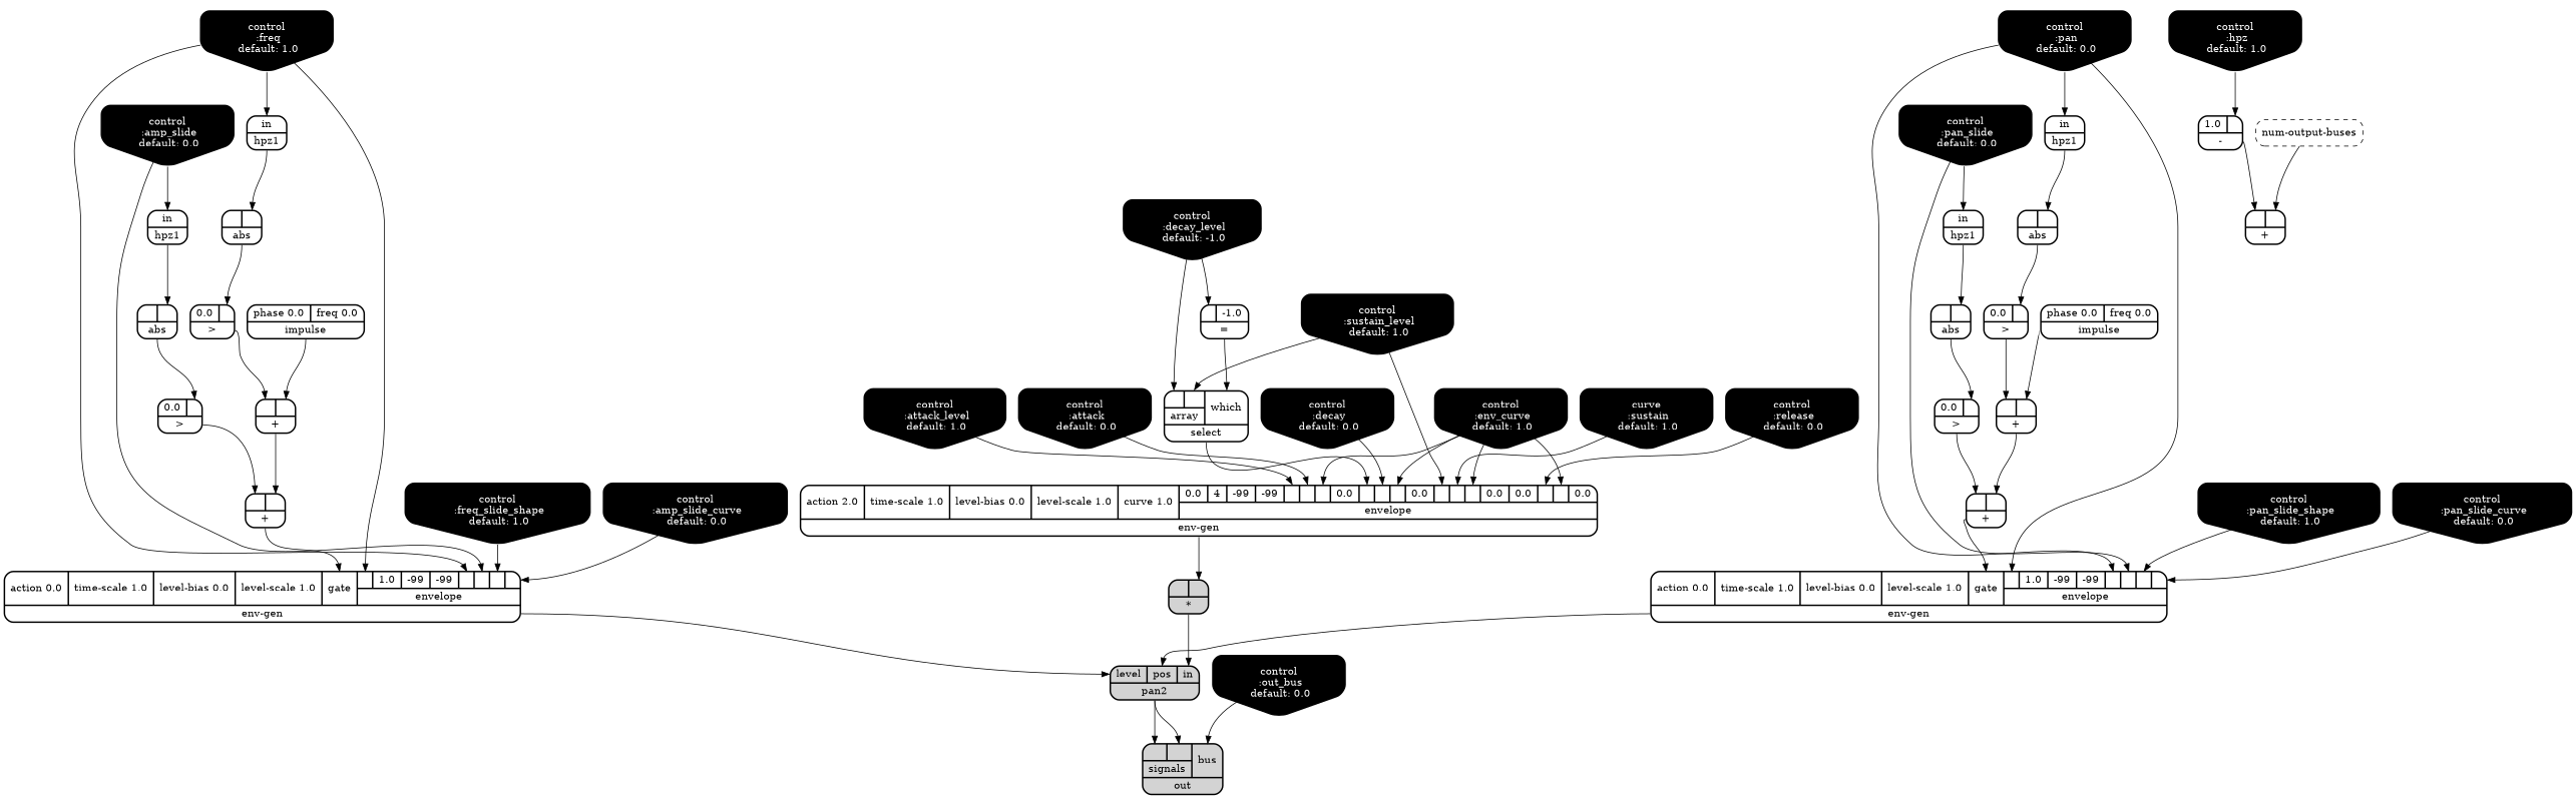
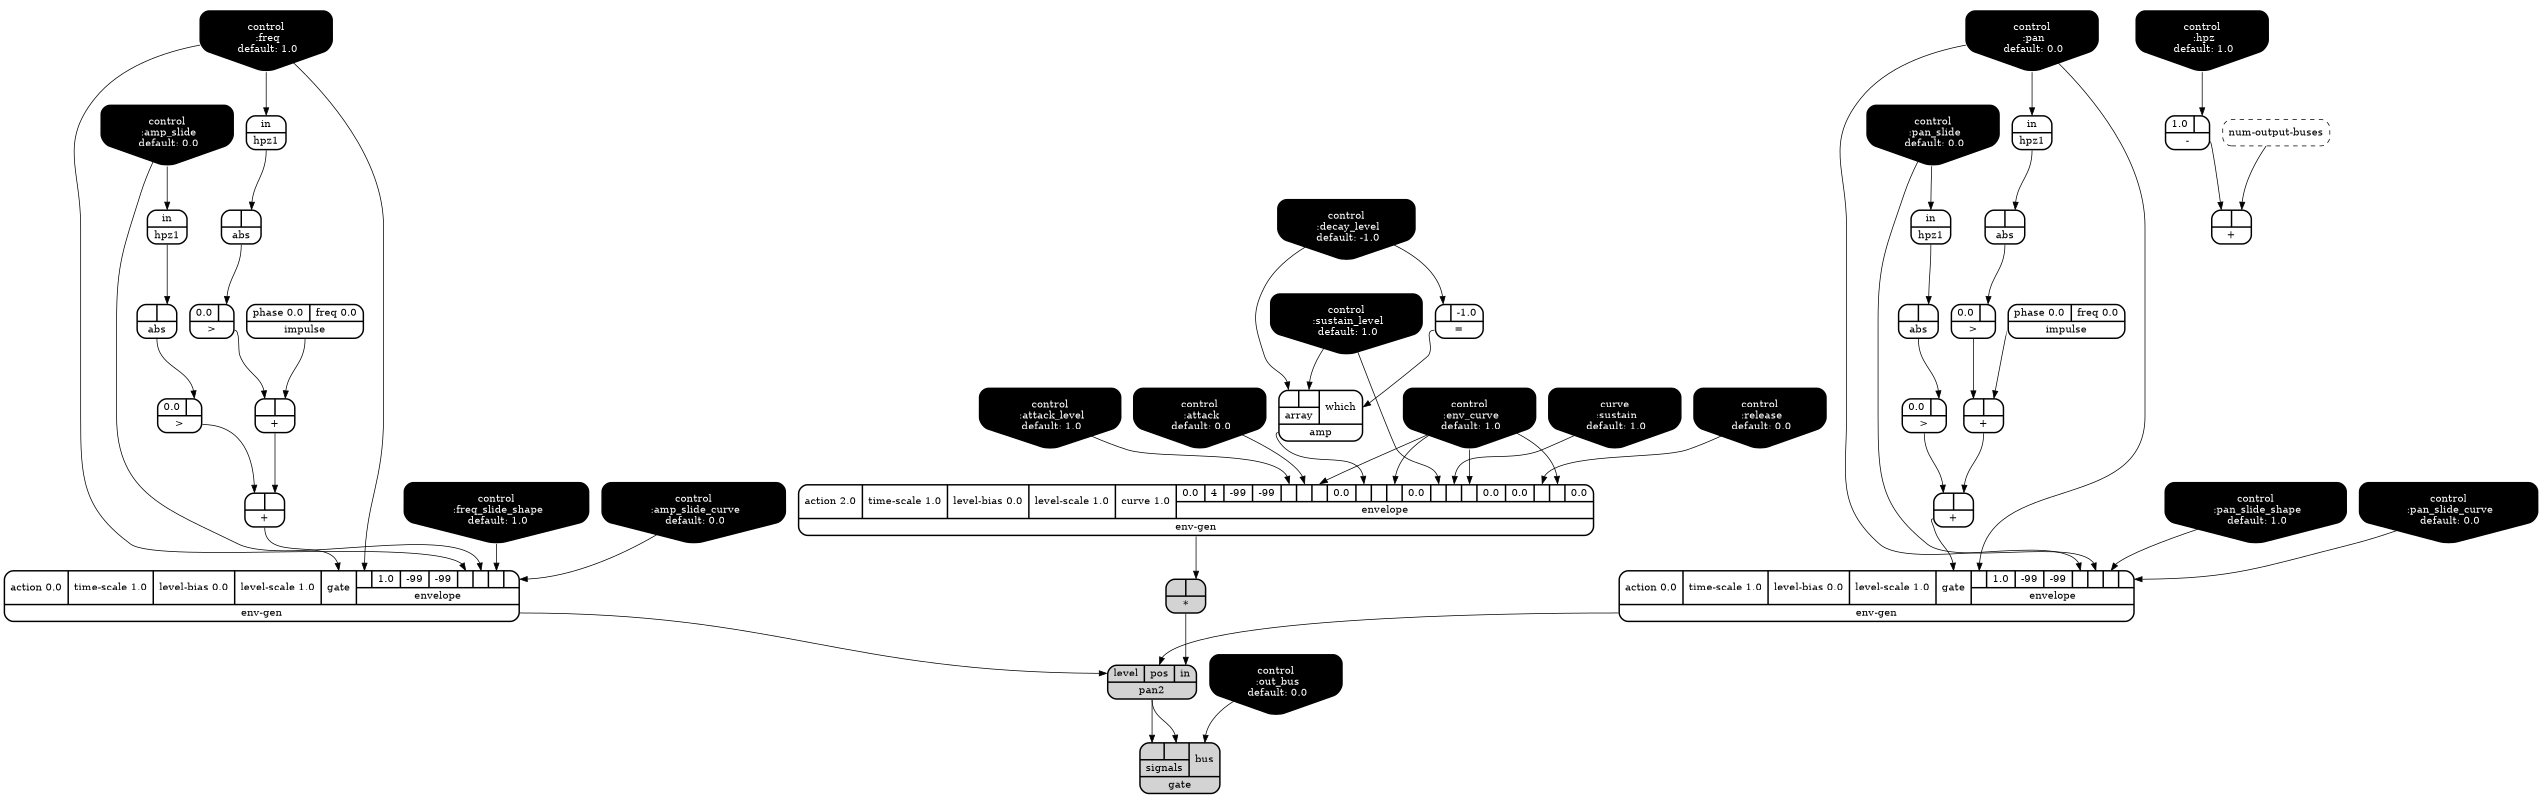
  digraph {
    node [rankdir=LR shape=record style="bold, rounded"]
    edge [headport=a tailport=__UG_NAME__]
    n1 [label="{{ <b> |<a> } |<__UG_NAME__>* }" style="filled, bold, rounded"]
    n2 [label="{{ <level> level|<pos> pos|<in> in} |<__UG_NAME__>pan2 }" style="filled, bold, rounded"]
-   n3 [label="{{ {{<signals___pan2___0>|<signals___pan2___1>}|signals}|<bus> bus} |<__UG_NAME__>out }" style="filled, bold, rounded"]
+   n3 [label="{{ {{<signals___pan2___0>|<signals___pan2___1>}|signals}|<bus> bus} |<__UG_NAME__>gate }" style="filled, bold, rounded"]
    n4 [label="{{ <b> |<a> } |<__UG_NAME__>+ }"]
    n5 [label="{{ <b> |<a> } |<__UG_NAME__>+ }"]
    n6 [label="{{ <b> |<a> } |<__UG_NAME__>+ }"]
    n7 [label="{{ <action> action 0.0|<time____scale> time-scale 1.0|<level____bias> level-bias 0.0|<level____scale> level-scale 1.0|<gate> gate|{{<envelope___control___0>|1.0|-99|-99|<envelope___control___4>|<envelope___control___5>|<envelope___control___6>|<envelope___control___7>}|envelope}} |<__UG_NAME__>env-gen }"]
    n8 [label="{{ <b> |<a> } |<__UG_NAME__>+ }"]
    n9 [label="{{ <b> |<a> } |<__UG_NAME__>+ }"]
    n10 [label="{{ <action> action 0.0|<time____scale> time-scale 1.0|<level____bias> level-bias 0.0|<level____scale> level-scale 1.0|<gate> gate|{{<envelope___control___0>|1.0|-99|-99|<envelope___control___4>|<envelope___control___5>|<envelope___control___6>|<envelope___control___7>}|envelope}} |<__UG_NAME__>env-gen }"]
    n11 [label="{{ <b> 1.0|<a> } |<__UG_NAME__>- }"]
    n12 [label="{{ <b> |<a> -1.0} |<__UG_NAME__>= }"]
-   n13 [label="{{ {{<array___control___0>|<array___control___1>}|array}|<which> which} |<__UG_NAME__>select }"]
+   n13 [label="{{ {{<array___control___0>|<array___control___1>}|array}|<which> which} |<__UG_NAME__>amp }"]
    n14 [label="{{ <action> action 2.0|<time____scale> time-scale 1.0|<level____bias> level-bias 0.0|<level____scale> level-scale 1.0|<gate> curve 1.0|{{0.0|4|-99|-99|<envelope___control___4>|<envelope___control___5>|<envelope___control___6>|0.0|<envelope___select___8>|<envelope___control___9>|<envelope___control___10>|0.0|<envelope___control___12>|<envelope___control___13>|<envelope___control___14>|0.0|0.0|<envelope___control___17>|<envelope___control___18>|0.0}|envelope}} |<__UG_NAME__>env-gen }"]
    n15 [label="{{ <b> 0.0|<a> } |<__UG_NAME__>\> }"]
    n16 [label="{{ <b> 0.0|<a> } |<__UG_NAME__>\> }"]
    n17 [label="{{ <b> 0.0|<a> } |<__UG_NAME__>\> }"]
    n18 [label="{{ <b> 0.0|<a> } |<__UG_NAME__>\> }"]
    n19 [label="{{ <b> |<a> } |<__UG_NAME__>abs }"]
    n20 [label="{{ <b> |<a> } |<__UG_NAME__>abs }"]
    n21 [label="{{ <b> |<a> } |<__UG_NAME__>abs }"]
    n22 [label="{{ <b> |<a> } |<__UG_NAME__>abs }"]
    n23 [fillcolor=black fontcolor=white label="control\n :freq\n default: 1.0" shape=invhouse style="rounded, filled, bold" rankdir=""]
    n24 [label="{{ <in> in} |<__UG_NAME__>hpz1 }"]
    n25 [fillcolor=black fontcolor=white label="control\n :amp_slide\n default: 0.0" shape=invhouse style="rounded, filled, bold" rankdir=""]
    n26 [label="{{ <in> in} |<__UG_NAME__>hpz1 }"]
    n27 [fillcolor=black fontcolor=white label="control\n :freq_slide_shape\n default: 1.0" shape=invhouse style="rounded, filled, bold" rankdir=""]
    n28 [fillcolor=black fontcolor=white label="control\n :amp_slide_curve\n default: 0.0" shape=invhouse style="rounded, filled, bold" rankdir=""]
    n29 [fillcolor=black fontcolor=white label="control\n :pan\n default: 0.0" shape=invhouse style="rounded, filled, bold" rankdir=""]
    n30 [label="{{ <in> in} |<__UG_NAME__>hpz1 }"]
    n31 [fillcolor=black fontcolor=white label="control\n :pan_slide\n default: 0.0" shape=invhouse style="rounded, filled, bold" rankdir=""]
    n32 [label="{{ <in> in} |<__UG_NAME__>hpz1 }"]
    n33 [fillcolor=black fontcolor=white label="control\n :pan_slide_shape\n default: 1.0" shape=invhouse style="rounded, filled, bold" rankdir=""]
    n34 [fillcolor=black fontcolor=white label="control\n :pan_slide_curve\n default: 0.0" shape=invhouse style="rounded, filled, bold" rankdir=""]
    n35 [fillcolor=black fontcolor=white label="control\n :attack\n default: 0.0" shape=invhouse style="rounded, filled, bold" rankdir=""]
-   n36 [fillcolor=black fontcolor=white label="control\n :decay\n default: 0.0" shape=invhouse style="rounded, filled, bold" rankdir=""]
    n37 [fillcolor=black fontcolor=white label="curve\n :sustain\n default: 1.0" shape=invhouse style="rounded, filled, bold" rankdir=""]
    n38 [fillcolor=black fontcolor=white label="control\n :release\n default: 0.0" shape=invhouse style="rounded, filled, bold" rankdir=""]
    n39 [fillcolor=black fontcolor=white label="control\n :attack_level\n default: 1.0" shape=invhouse style="rounded, filled, bold" rankdir=""]
    n40 [fillcolor=black fontcolor=white label="control\n :decay_level\n default: -1.0" shape=invhouse style="rounded, filled, bold" rankdir=""]
    n41 [fillcolor=black fontcolor=white label="control\n :sustain_level\n default: 1.0" shape=invhouse style="rounded, filled, bold" rankdir=""]
    n42 [fillcolor=black fontcolor=white label="control\n :env_curve\n default: 1.0" shape=invhouse style="rounded, filled, bold" rankdir=""]
    n43 [fillcolor=black fontcolor=white label="control\n :hpz\n default: 1.0" shape=invhouse style="rounded, filled, bold" rankdir=""]
    n44 [fillcolor=black fontcolor=white label="control\n :out_bus\n default: 0.0" shape=invhouse style="rounded, filled, bold" rankdir=""]
    n45 [label="{{ <phase> phase 0.0|<freq> freq 0.0} |<__UG_NAME__>impulse }"]
    n46 [label="{{ <phase> phase 0.0|<freq> freq 0.0} |<__UG_NAME__>impulse }"]
    n47 [label="{<__UG_NAME__>num-output-buses }" style="dashed, rounded"]
    n1 -> n2 [headport=in]
    n2 -> n3 [headport=signals___pan2___0]
    n2 -> n3 [headport=signals___pan2___1]
    n5 -> n6
    n6 -> n7 [headport=gate]
    n7 -> n2 [headport=pos]
    n8 -> n9
    n9 -> n10 [headport=gate]
    n10 -> n2 [headport=level]
    n11 -> n4 [headport=b]
    n12 -> n13 [headport=which]
    n13 -> n14 [headport=envelope___select___8]
    n14 -> n1
    n15 -> n5 [headport=b]
    n16 -> n8 [headport=b]
    n17 -> n9 [headport=b]
    n18 -> n6 [headport=b]
    n19 -> n15
    n20 -> n16
    n21 -> n17
    n22 -> n18
    n23 -> n10 [headport=envelope___control___0]
    n23 -> n10 [headport=envelope___control___4]
    n23 -> n24 [headport=in]
    n24 -> n20
    n25 -> n10 [headport=envelope___control___5]
    n25 -> n26 [headport=in]
    n26 -> n21
    n27 -> n10 [headport=envelope___control___6]
    n28 -> n10 [headport=envelope___control___7]
    n29 -> n7 [headport=envelope___control___0]
    n29 -> n7 [headport=envelope___control___4]
    n29 -> n30 [headport=in]
    n30 -> n19
    n31 -> n7 [headport=envelope___control___5]
    n31 -> n32 [headport=in]
    n32 -> n22
    n33 -> n7 [headport=envelope___control___6]
    n34 -> n7 [headport=envelope___control___7]
    n35 -> n14 [headport=envelope___control___5]
-   n36 -> n14 [headport=envelope___control___9]
    n37 -> n14 [headport=envelope___control___13]
    n38 -> n14 [headport=envelope___control___17]
    n39 -> n14 [headport=envelope___control___4]
    n40 -> n12 [headport=b]
    n40 -> n13 [headport=array___control___0]
    n41 -> n13 [headport=array___control___1]
    n41 -> n14 [headport=envelope___control___12]
    n42 -> n14 [headport=envelope___control___6]
    n42 -> n14 [headport=envelope___control___10]
    n42 -> n14 [headport=envelope___control___14]
    n42 -> n14 [headport=envelope___control___18]
    n43 -> n11
    n44 -> n3 [headport=bus]
    n45 -> n5
    n46 -> n8
    n47 -> n4
  }
